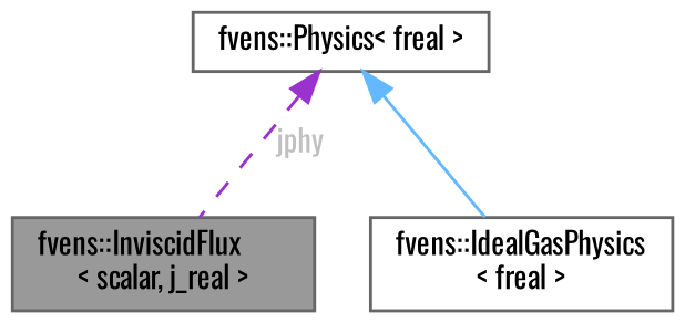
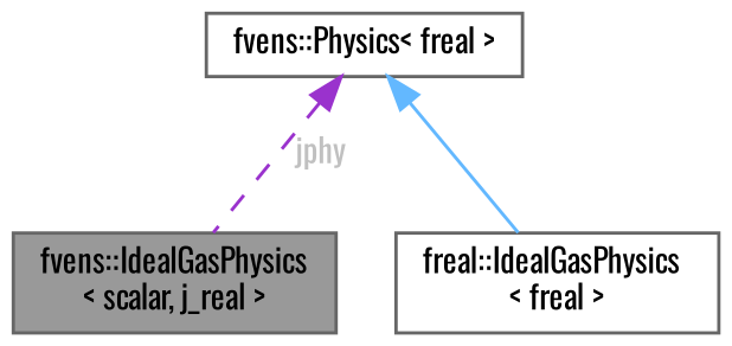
  digraph {
    fontname=Oswald
    node [color=gray40 fillcolor=white fontname=Oswald fontsize=10 shape=box style=filled]
    edge [dir=back fontname=Oswald fontsize=10 labelfontname=Helvetica labelfontsize=10]
-   n1 [fillcolor=grey60 fontcolor=black height=0.2 label="fvens::InviscidFlux\l\< scalar, j_real \>" width=0.4]
-   n2 [height=0.2 label="fvens::IdealGasPhysics\l\< freal \>" width=0.4]
+   n1 [fillcolor=grey60 fontcolor=black height=0.2 label="fvens::IdealGasPhysics\l\< scalar, j_real \>" width=0.4]
+   n2 [height=0.2 label="freal::IdealGasPhysics\l\< freal \>" width=0.4]
    n3 [height=0.2 label="fvens::Physics\< freal \>" width=0.4]
    n3 -> n1 [color=darkorchid3 fontcolor=grey label=" jphy" style=dashed]
    n3 -> n2 [color=steelblue1 style=solid]
  }
